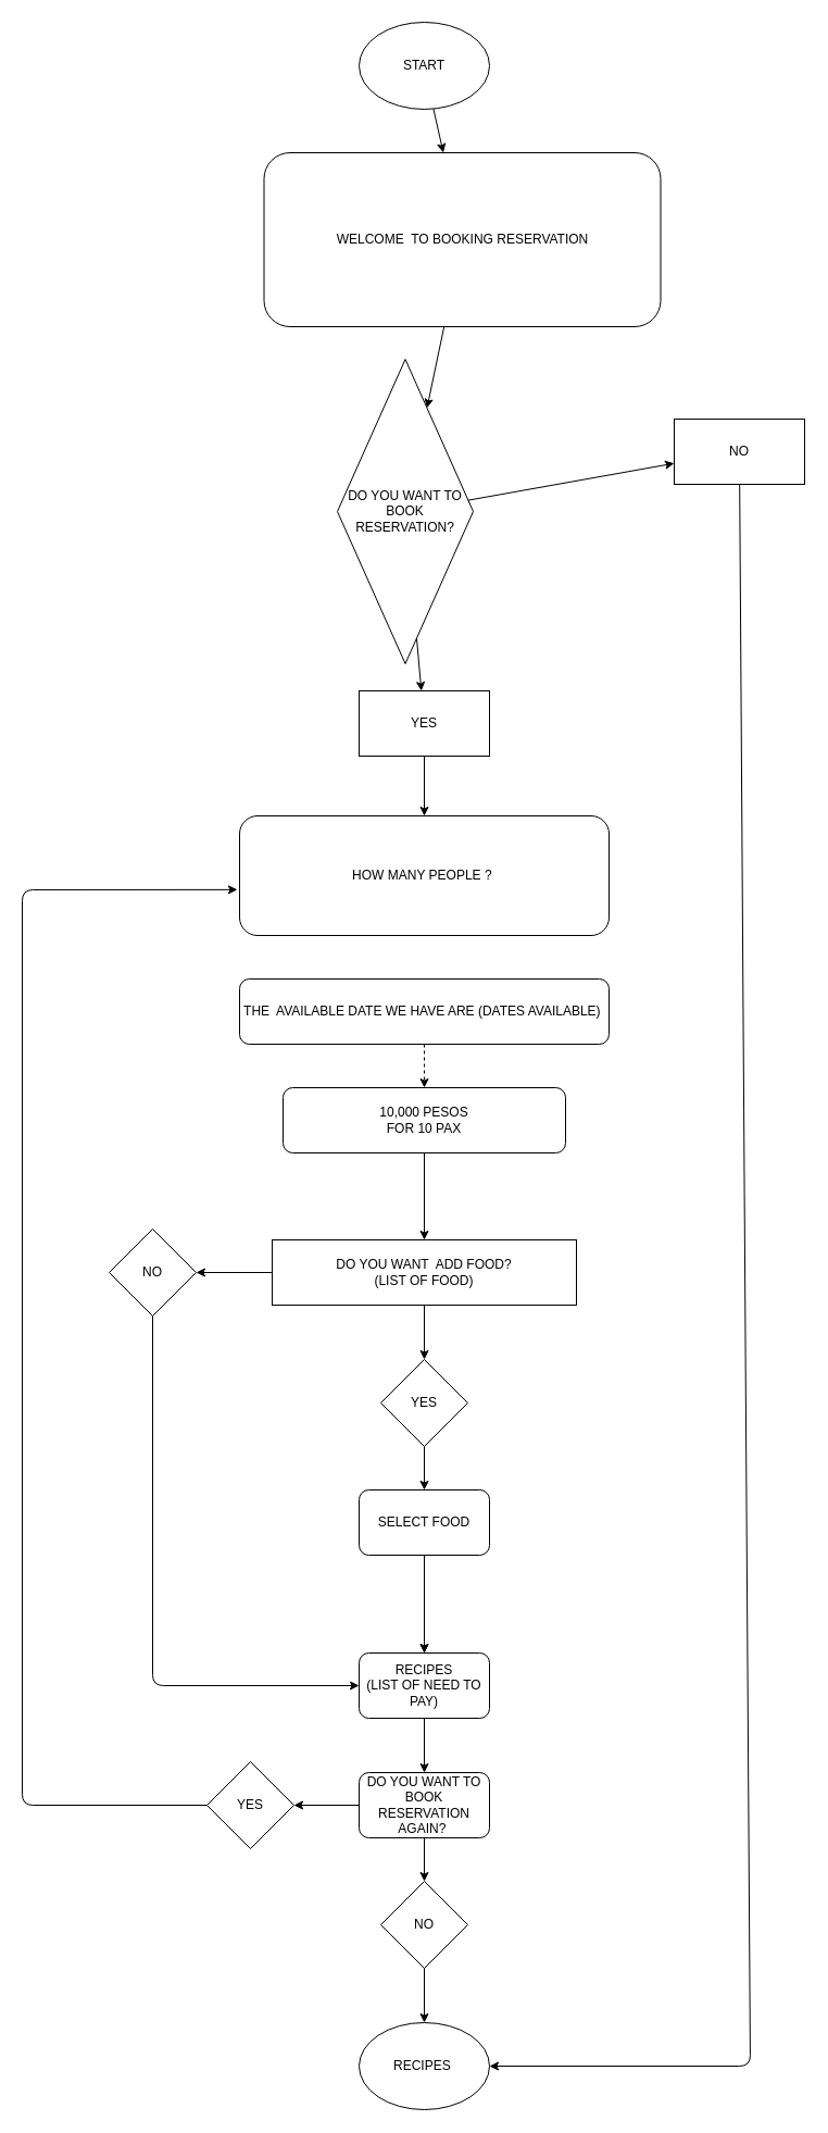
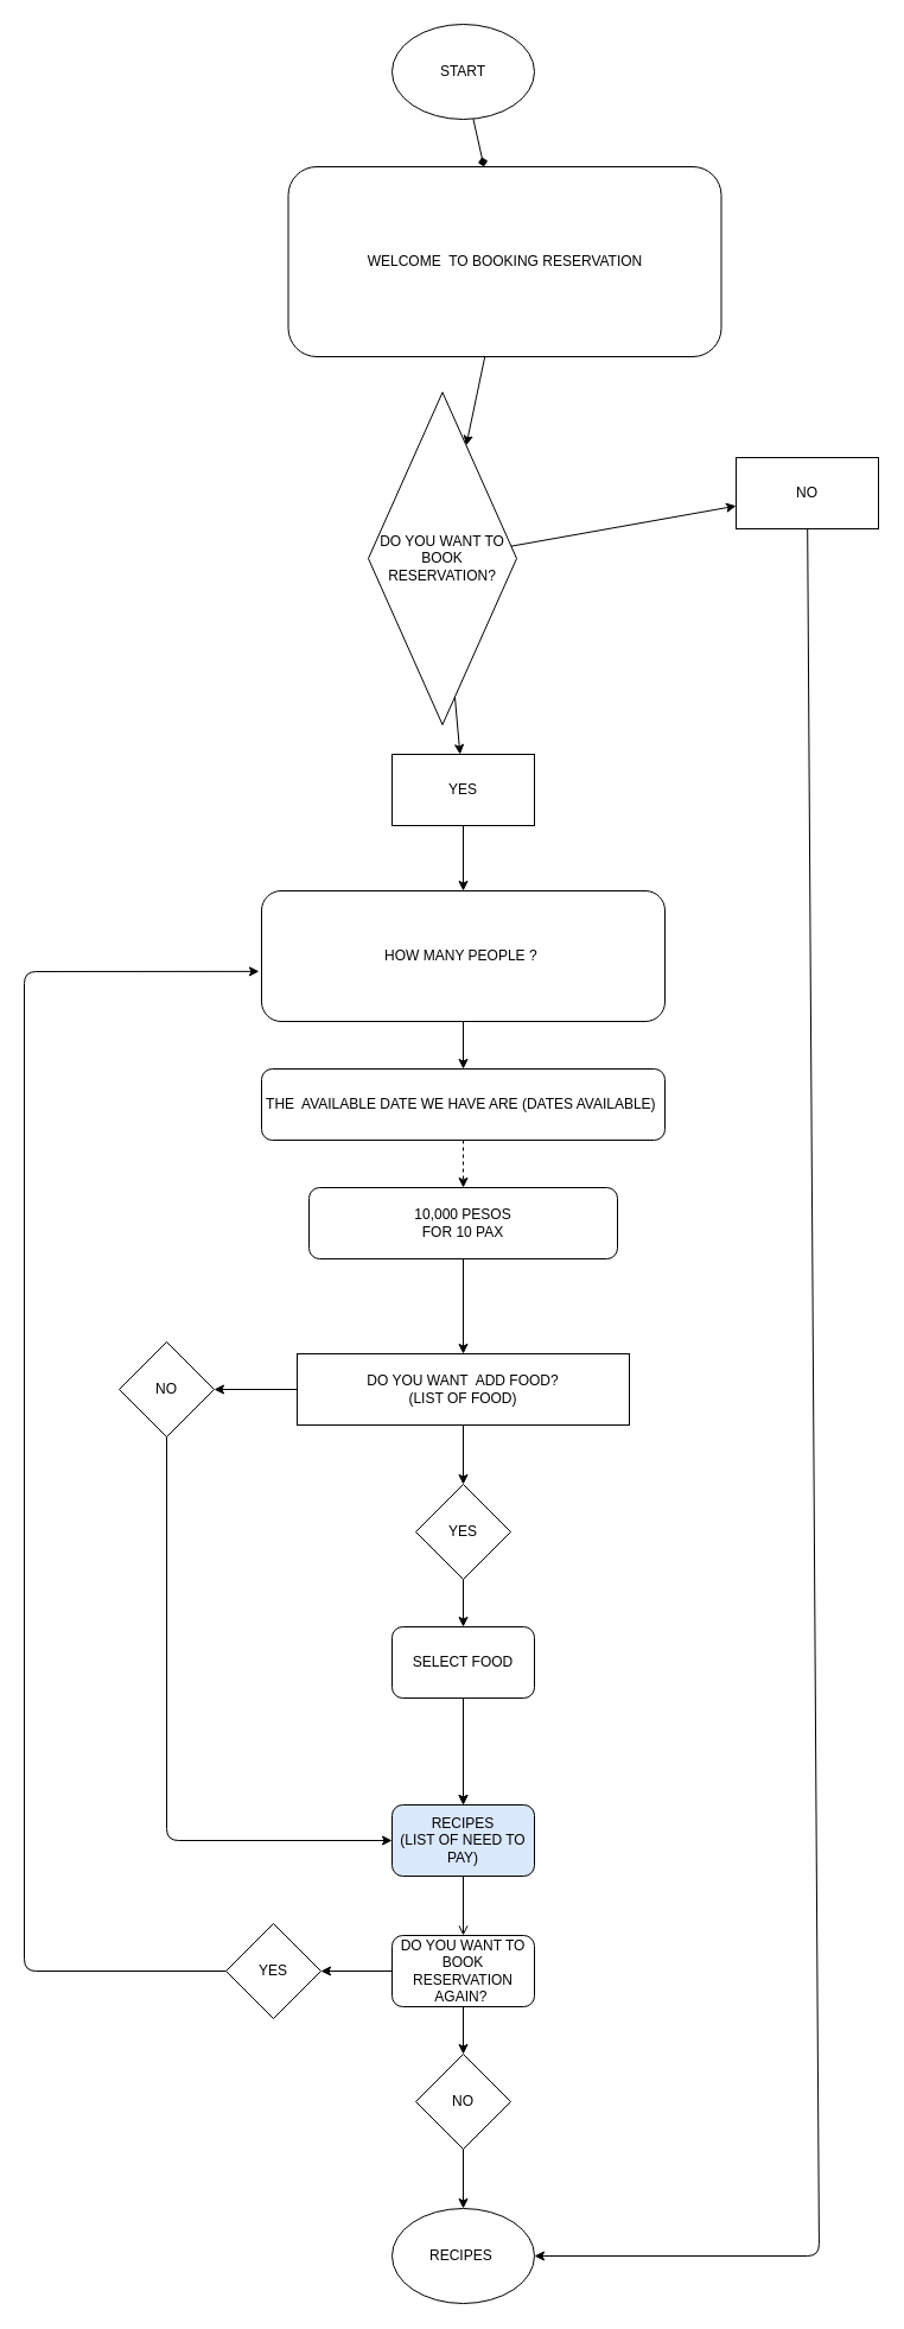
  <mxCell id="0" />
  <mxCell id="1" parent="0" />
- <mxCell id="2" value="" style="edgeStyle=none;html=1;" parent="1" source="3" target="5" edge="1"><mxGeometry relative="1" as="geometry" /></mxCell>
+ <mxCell id="2" value="" style="edgeStyle=none;html=1;endArrow=diamond;" parent="1" source="3" target="5" edge="1"><mxGeometry relative="1" as="geometry" /></mxCell>
  <mxCell id="3" value="START" style="ellipse;whiteSpace=wrap;html=1;" parent="1" vertex="1"><mxGeometry x="330" y="20" width="120" height="80" as="geometry" /></mxCell>
  <mxCell id="4" value="" style="edgeStyle=none;html=1;" parent="1" source="5" target="8" edge="1"><mxGeometry relative="1" as="geometry" /></mxCell>
  <mxCell id="5" value="WELCOME&amp;nbsp; TO BOOKING RESERVATION" style="rounded=1;whiteSpace=wrap;html=1;" parent="1" vertex="1"><mxGeometry x="242.5" y="140" width="365" height="160" as="geometry" /></mxCell>
  <mxCell id="6" value="" style="edgeStyle=none;html=1;" parent="1" source="8" target="10" edge="1"><mxGeometry relative="1" as="geometry" /></mxCell>
  <mxCell id="7" value="" style="edgeStyle=none;html=1;" parent="1" source="8" target="11" edge="1"><mxGeometry relative="1" as="geometry" /></mxCell>
  <mxCell id="8" value="DO YOU WANT TO BOOK RESERVATION?" style="rhombus;whiteSpace=wrap;html=1;" parent="1" vertex="1"><mxGeometry x="310" y="330" width="125" height="280" as="geometry" /></mxCell>
  <mxCell id="9" value="" style="edgeStyle=none;html=1;" parent="1" source="10" target="13" edge="1"><mxGeometry relative="1" as="geometry" /></mxCell>
  <mxCell id="10" value="YES" style="whiteSpace=wrap;html=1;" parent="1" vertex="1"><mxGeometry x="330" y="635" width="120" height="60" as="geometry" /></mxCell>
  <mxCell id="11" value="NO" style="whiteSpace=wrap;html=1;" parent="1" vertex="1"><mxGeometry x="620" y="385" width="120" height="60" as="geometry" /></mxCell>
+ <mxCell id="12" value="" style="edgeStyle=none;html=1;" parent="1" source="13" target="15" edge="1"><mxGeometry relative="1" as="geometry" /></mxCell>
  <mxCell id="13" value="HOW MANY PEOPLE ?&amp;nbsp;" style="rounded=1;whiteSpace=wrap;html=1;" parent="1" vertex="1"><mxGeometry x="220" y="750" width="340" height="110" as="geometry" /></mxCell>
  <mxCell id="14" value="" style="edgeStyle=none;html=1;dashed=1;" edge="1" parent="1" source="15" target="17"><mxGeometry relative="1" as="geometry" /></mxCell>
  <mxCell id="15" value="THE&amp;nbsp; AVAILABLE DATE WE HAVE ARE (DATES AVAILABLE)&amp;nbsp;" style="rounded=1;whiteSpace=wrap;html=1;" parent="1" vertex="1"><mxGeometry x="220" y="900" width="340" height="60" as="geometry" /></mxCell>
  <mxCell id="16" value="" style="edgeStyle=none;html=1;" parent="1" source="17" target="20" edge="1"><mxGeometry relative="1" as="geometry" /></mxCell>
  <mxCell id="17" value="10,000 PESOS &lt;br&gt;FOR 10 PAX" style="rounded=1;whiteSpace=wrap;html=1;" parent="1" vertex="1"><mxGeometry x="260" y="1000" width="260" height="60" as="geometry" /></mxCell>
  <mxCell id="18" value="" style="edgeStyle=none;html=1;" parent="1" source="20" target="22" edge="1"><mxGeometry relative="1" as="geometry" /></mxCell>
  <mxCell id="19" value="" style="edgeStyle=none;html=1;" parent="1" source="20" target="23" edge="1"><mxGeometry relative="1" as="geometry" /></mxCell>
  <mxCell id="20" value="DO YOU WANT&amp;nbsp; ADD FOOD?&lt;br&gt;(LIST OF FOOD)" style="rounded=0;whiteSpace=wrap;html=1;" parent="1" vertex="1"><mxGeometry x="250" y="1140" width="280" height="60" as="geometry" /></mxCell>
  <mxCell id="21" value="" style="edgeStyle=none;html=1;" parent="1" source="22" target="26" edge="1"><mxGeometry relative="1" as="geometry" /></mxCell>
  <mxCell id="22" value="YES" style="rhombus;whiteSpace=wrap;html=1;" parent="1" vertex="1"><mxGeometry x="350" y="1250" width="80" height="80" as="geometry" /></mxCell>
  <mxCell id="23" value="NO" style="rhombus;whiteSpace=wrap;html=1;" parent="1" vertex="1"><mxGeometry x="100" y="1130" width="80" height="80" as="geometry" /></mxCell>
  <mxCell id="24" value="" style="edgeStyle=none;html=1;" parent="1" source="26" target="28" edge="1"><mxGeometry relative="1" as="geometry" /></mxCell>
  <mxCell id="25" value="" style="edgeStyle=none;html=1;" parent="1" source="26" target="28" edge="1"><mxGeometry relative="1" as="geometry" /></mxCell>
  <mxCell id="26" value="SELECT FOOD" style="rounded=1;whiteSpace=wrap;html=1;" parent="1" vertex="1"><mxGeometry x="330" y="1370" width="120" height="60" as="geometry" /></mxCell>
- <mxCell id="27" value="" style="edgeStyle=none;html=1;" edge="1" parent="1" source="28" target="34"><mxGeometry relative="1" as="geometry" /></mxCell>
- <mxCell id="28" value="RECIPES&lt;br&gt;(LIST OF NEED TO PAY)" style="rounded=1;whiteSpace=wrap;html=1;" parent="1" vertex="1"><mxGeometry x="330" y="1520" width="120" height="60" as="geometry" /></mxCell>
+ <mxCell id="27" value="" style="edgeStyle=none;html=1;endArrow=open;" edge="1" parent="1" source="28" target="34"><mxGeometry relative="1" as="geometry" /></mxCell>
+ <mxCell id="28" value="RECIPES&lt;br&gt;(LIST OF NEED TO PAY)" style="rounded=1;whiteSpace=wrap;html=1;fillColor=#dae8fc;" parent="1" vertex="1"><mxGeometry x="330" y="1520" width="120" height="60" as="geometry" /></mxCell>
  <mxCell id="29" value="RECIPES&amp;nbsp;" style="ellipse;whiteSpace=wrap;html=1;" parent="1" vertex="1"><mxGeometry x="330" y="1860" width="120" height="80" as="geometry" /></mxCell>
  <mxCell id="30" value="" style="endArrow=classic;html=1;entryX=1;entryY=0.5;entryDx=0;entryDy=0;" parent="1" source="11" target="29" edge="1"><mxGeometry width="50" height="50" relative="1" as="geometry"><mxPoint x="655" y="500" as="sourcePoint" /><mxPoint x="660" y="700" as="targetPoint" /><Array as="points"><mxPoint x="690" y="1900" /></Array></mxGeometry></mxCell>
  <mxCell id="31" value="" style="endArrow=classic;html=1;entryX=0;entryY=0.5;entryDx=0;entryDy=0;" parent="1" source="23" target="28" edge="1"><mxGeometry width="50" height="50" relative="1" as="geometry"><mxPoint x="370" y="1470" as="sourcePoint" /><mxPoint x="260" y="1640" as="targetPoint" /><Array as="points"><mxPoint x="140" y="1550" /></Array></mxGeometry></mxCell>
  <mxCell id="32" value="" style="edgeStyle=none;html=1;" edge="1" parent="1" source="34" target="36"><mxGeometry relative="1" as="geometry" /></mxCell>
  <mxCell id="33" value="" style="edgeStyle=none;html=1;" edge="1" parent="1" source="34" target="37"><mxGeometry relative="1" as="geometry" /></mxCell>
  <mxCell id="34" value="DO YOU WANT TO BOOK RESERVATION AGAIN?&amp;nbsp;" style="rounded=1;whiteSpace=wrap;html=1;" vertex="1" parent="1"><mxGeometry x="330" y="1630" width="120" height="60" as="geometry" /></mxCell>
  <mxCell id="35" value="" style="edgeStyle=none;html=1;" edge="1" parent="1" source="36" target="29"><mxGeometry relative="1" as="geometry" /></mxCell>
  <mxCell id="36" value="NO" style="rhombus;whiteSpace=wrap;html=1;" vertex="1" parent="1"><mxGeometry x="350" y="1730" width="80" height="80" as="geometry" /></mxCell>
  <mxCell id="37" value="YES" style="rhombus;whiteSpace=wrap;html=1;" vertex="1" parent="1"><mxGeometry x="190" y="1620" width="80" height="80" as="geometry" /></mxCell>
  <mxCell id="38" value="" style="endArrow=classic;html=1;exitX=0;exitY=0.5;exitDx=0;exitDy=0;entryX=-0.006;entryY=0.617;entryDx=0;entryDy=0;entryPerimeter=0;" edge="1" parent="1" source="37" target="13"><mxGeometry width="50" height="50" relative="1" as="geometry"><mxPoint x="540" y="1290" as="sourcePoint" /><mxPoint x="310" y="1260" as="targetPoint" /><Array as="points"><mxPoint x="20" y="1660" /><mxPoint x="20" y="818" /></Array></mxGeometry></mxCell>
